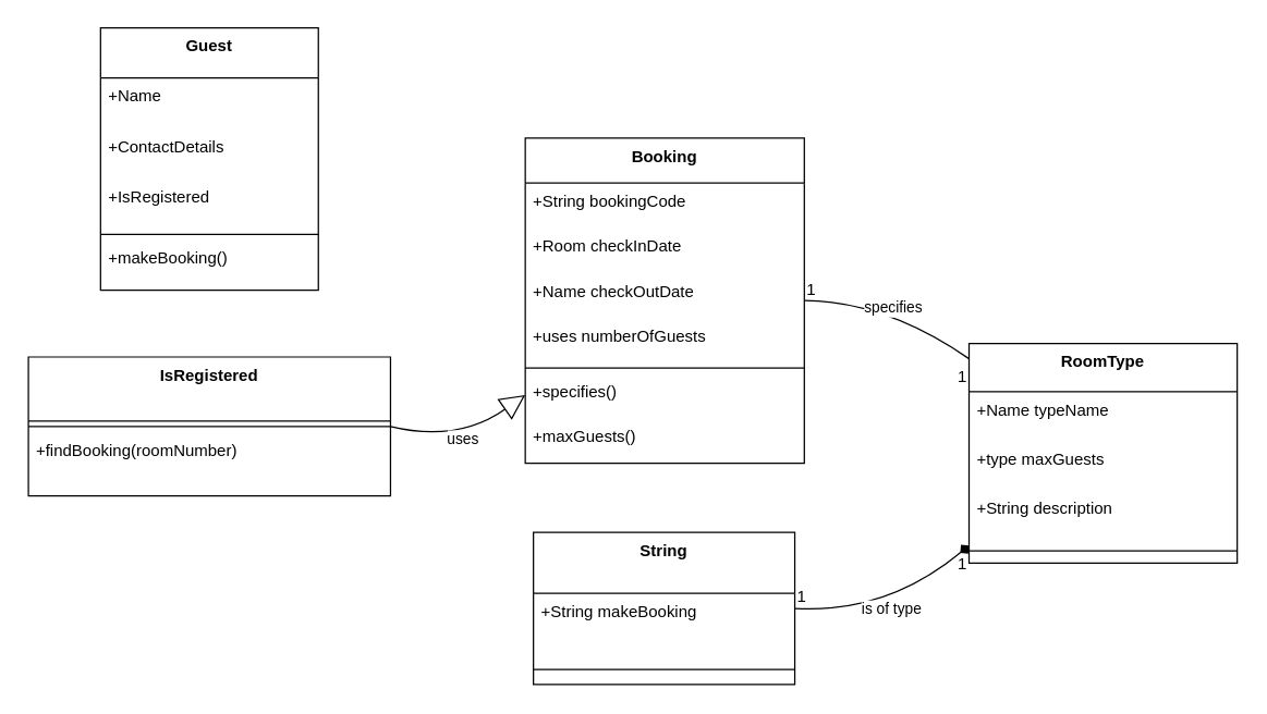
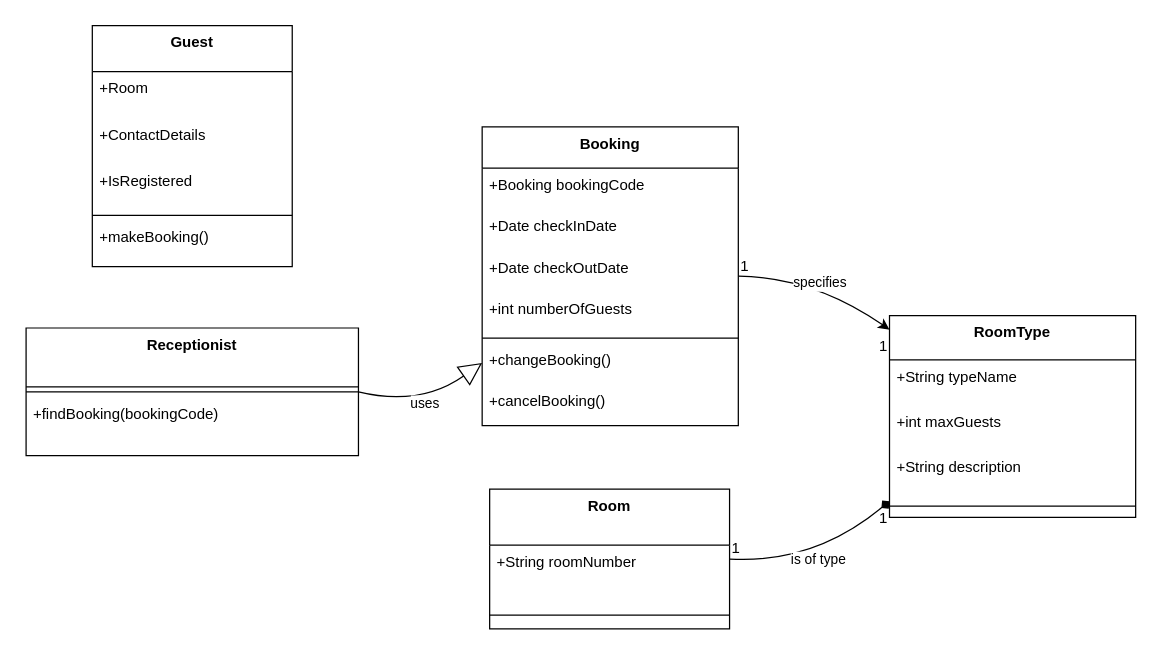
  <mxCell id="0" />
  <mxCell id="1" parent="0" />
  <mxCell id="2" value="Guest" style="swimlane;fontStyle=1;align=center;verticalAlign=top;childLayout=stackLayout;horizontal=1;startSize=36.8;horizontalStack=0;resizeParent=1;resizeParentMax=0;resizeLast=0;collapsible=0;marginBottom=0;" vertex="1" parent="1"><mxGeometry x="73" y="20" width="160" height="192.8" as="geometry" /></mxCell>
- <mxCell id="3" value="+Name" style="text;strokeColor=none;fillColor=none;align=left;verticalAlign=top;spacingLeft=4;spacingRight=4;overflow=hidden;rotatable=0;points=[[0,0.5],[1,0.5]];portConstraint=eastwest;" vertex="1" parent="2"><mxGeometry y="36.8" width="160" height="37" as="geometry" /></mxCell>
+ <mxCell id="3" value="+Room" style="text;strokeColor=none;fillColor=none;align=left;verticalAlign=top;spacingLeft=4;spacingRight=4;overflow=hidden;rotatable=0;points=[[0,0.5],[1,0.5]];portConstraint=eastwest;" vertex="1" parent="2"><mxGeometry y="36.8" width="160" height="37" as="geometry" /></mxCell>
  <mxCell id="4" value="+ContactDetails" style="text;strokeColor=none;fillColor=none;align=left;verticalAlign=top;spacingLeft=4;spacingRight=4;overflow=hidden;rotatable=0;points=[[0,0.5],[1,0.5]];portConstraint=eastwest;" vertex="1" parent="2"><mxGeometry y="73.8" width="160" height="37" as="geometry" /></mxCell>
  <mxCell id="5" value="+IsRegistered" style="text;strokeColor=none;fillColor=none;align=left;verticalAlign=top;spacingLeft=4;spacingRight=4;overflow=hidden;rotatable=0;points=[[0,0.5],[1,0.5]];portConstraint=eastwest;" vertex="1" parent="2"><mxGeometry y="110.8" width="160" height="37" as="geometry" /></mxCell>
  <mxCell id="6" style="line;strokeWidth=1;fillColor=none;align=left;verticalAlign=middle;spacingTop=-1;spacingLeft=3;spacingRight=3;rotatable=0;labelPosition=right;points=[];portConstraint=eastwest;strokeColor=inherit;" vertex="1" parent="2"><mxGeometry y="147.8" width="160" height="8" as="geometry" /></mxCell>
  <mxCell id="7" value="+makeBooking()" style="text;strokeColor=none;fillColor=none;align=left;verticalAlign=top;spacingLeft=4;spacingRight=4;overflow=hidden;rotatable=0;points=[[0,0.5],[1,0.5]];portConstraint=eastwest;" vertex="1" parent="2"><mxGeometry y="155.8" width="160" height="37" as="geometry" /></mxCell>
  <mxCell id="8" value="Booking" style="swimlane;fontStyle=1;align=center;verticalAlign=top;childLayout=stackLayout;horizontal=1;startSize=33.143;horizontalStack=0;resizeParent=1;resizeParentMax=0;resizeLast=0;collapsible=0;marginBottom=0;" vertex="1" parent="1"><mxGeometry x="385" y="101" width="205" height="239.143" as="geometry" /></mxCell>
- <mxCell id="9" value="+String bookingCode" style="text;strokeColor=none;fillColor=none;align=left;verticalAlign=top;spacingLeft=4;spacingRight=4;overflow=hidden;rotatable=0;points=[[0,0.5],[1,0.5]];portConstraint=eastwest;" vertex="1" parent="8"><mxGeometry y="33.143" width="205" height="33" as="geometry" /></mxCell>
- <mxCell id="10" value="+Room checkInDate" style="text;strokeColor=none;fillColor=none;align=left;verticalAlign=top;spacingLeft=4;spacingRight=4;overflow=hidden;rotatable=0;points=[[0,0.5],[1,0.5]];portConstraint=eastwest;" vertex="1" parent="8"><mxGeometry y="66.143" width="205" height="33" as="geometry" /></mxCell>
- <mxCell id="11" value="+Name checkOutDate" style="text;strokeColor=none;fillColor=none;align=left;verticalAlign=top;spacingLeft=4;spacingRight=4;overflow=hidden;rotatable=0;points=[[0,0.5],[1,0.5]];portConstraint=eastwest;" vertex="1" parent="8"><mxGeometry y="99.143" width="205" height="33" as="geometry" /></mxCell>
- <mxCell id="12" value="+uses numberOfGuests" style="text;strokeColor=none;fillColor=none;align=left;verticalAlign=top;spacingLeft=4;spacingRight=4;overflow=hidden;rotatable=0;points=[[0,0.5],[1,0.5]];portConstraint=eastwest;" vertex="1" parent="8"><mxGeometry y="132.143" width="205" height="33" as="geometry" /></mxCell>
+ <mxCell id="9" value="+Booking bookingCode" style="text;strokeColor=none;fillColor=none;align=left;verticalAlign=top;spacingLeft=4;spacingRight=4;overflow=hidden;rotatable=0;points=[[0,0.5],[1,0.5]];portConstraint=eastwest;" vertex="1" parent="8"><mxGeometry y="33.143" width="205" height="33" as="geometry" /></mxCell>
+ <mxCell id="10" value="+Date checkInDate" style="text;strokeColor=none;fillColor=none;align=left;verticalAlign=top;spacingLeft=4;spacingRight=4;overflow=hidden;rotatable=0;points=[[0,0.5],[1,0.5]];portConstraint=eastwest;" vertex="1" parent="8"><mxGeometry y="66.143" width="205" height="33" as="geometry" /></mxCell>
+ <mxCell id="11" value="+Date checkOutDate" style="text;strokeColor=none;fillColor=none;align=left;verticalAlign=top;spacingLeft=4;spacingRight=4;overflow=hidden;rotatable=0;points=[[0,0.5],[1,0.5]];portConstraint=eastwest;" vertex="1" parent="8"><mxGeometry y="99.143" width="205" height="33" as="geometry" /></mxCell>
+ <mxCell id="12" value="+int numberOfGuests" style="text;strokeColor=none;fillColor=none;align=left;verticalAlign=top;spacingLeft=4;spacingRight=4;overflow=hidden;rotatable=0;points=[[0,0.5],[1,0.5]];portConstraint=eastwest;" vertex="1" parent="8"><mxGeometry y="132.143" width="205" height="33" as="geometry" /></mxCell>
  <mxCell id="13" style="line;strokeWidth=1;fillColor=none;align=left;verticalAlign=middle;spacingTop=-1;spacingLeft=3;spacingRight=3;rotatable=0;labelPosition=right;points=[];portConstraint=eastwest;strokeColor=inherit;" vertex="1" parent="8"><mxGeometry y="165.143" width="205" height="8" as="geometry" /></mxCell>
- <mxCell id="14" value="+specifies()" style="text;strokeColor=none;fillColor=none;align=left;verticalAlign=top;spacingLeft=4;spacingRight=4;overflow=hidden;rotatable=0;points=[[0,0.5],[1,0.5]];portConstraint=eastwest;" vertex="1" parent="8"><mxGeometry y="173.143" width="205" height="33" as="geometry" /></mxCell>
- <mxCell id="15" value="+maxGuests()" style="text;strokeColor=none;fillColor=none;align=left;verticalAlign=top;spacingLeft=4;spacingRight=4;overflow=hidden;rotatable=0;points=[[0,0.5],[1,0.5]];portConstraint=eastwest;" vertex="1" parent="8"><mxGeometry y="206.143" width="205" height="33" as="geometry" /></mxCell>
+ <mxCell id="14" value="+changeBooking()" style="text;strokeColor=none;fillColor=none;align=left;verticalAlign=top;spacingLeft=4;spacingRight=4;overflow=hidden;rotatable=0;points=[[0,0.5],[1,0.5]];portConstraint=eastwest;" vertex="1" parent="8"><mxGeometry y="173.143" width="205" height="33" as="geometry" /></mxCell>
+ <mxCell id="15" value="+cancelBooking()" style="text;strokeColor=none;fillColor=none;align=left;verticalAlign=top;spacingLeft=4;spacingRight=4;overflow=hidden;rotatable=0;points=[[0,0.5],[1,0.5]];portConstraint=eastwest;" vertex="1" parent="8"><mxGeometry y="206.143" width="205" height="33" as="geometry" /></mxCell>
  <mxCell id="16" value="RoomType" style="swimlane;fontStyle=1;align=center;verticalAlign=top;childLayout=stackLayout;horizontal=1;startSize=35.556;horizontalStack=0;resizeParent=1;resizeParentMax=0;resizeLast=0;collapsible=0;marginBottom=0;" vertex="1" parent="1"><mxGeometry x="711" y="252" width="197" height="161.556" as="geometry" /></mxCell>
- <mxCell id="17" value="+Name typeName" style="text;strokeColor=none;fillColor=none;align=left;verticalAlign=top;spacingLeft=4;spacingRight=4;overflow=hidden;rotatable=0;points=[[0,0.5],[1,0.5]];portConstraint=eastwest;" vertex="1" parent="16"><mxGeometry y="35.556" width="197" height="36" as="geometry" /></mxCell>
- <mxCell id="18" value="+type maxGuests" style="text;strokeColor=none;fillColor=none;align=left;verticalAlign=top;spacingLeft=4;spacingRight=4;overflow=hidden;rotatable=0;points=[[0,0.5],[1,0.5]];portConstraint=eastwest;" vertex="1" parent="16"><mxGeometry y="71.556" width="197" height="36" as="geometry" /></mxCell>
+ <mxCell id="17" value="+String typeName" style="text;strokeColor=none;fillColor=none;align=left;verticalAlign=top;spacingLeft=4;spacingRight=4;overflow=hidden;rotatable=0;points=[[0,0.5],[1,0.5]];portConstraint=eastwest;" vertex="1" parent="16"><mxGeometry y="35.556" width="197" height="36" as="geometry" /></mxCell>
+ <mxCell id="18" value="+int maxGuests" style="text;strokeColor=none;fillColor=none;align=left;verticalAlign=top;spacingLeft=4;spacingRight=4;overflow=hidden;rotatable=0;points=[[0,0.5],[1,0.5]];portConstraint=eastwest;" vertex="1" parent="16"><mxGeometry y="71.556" width="197" height="36" as="geometry" /></mxCell>
  <mxCell id="19" value="+String description" style="text;strokeColor=none;fillColor=none;align=left;verticalAlign=top;spacingLeft=4;spacingRight=4;overflow=hidden;rotatable=0;points=[[0,0.5],[1,0.5]];portConstraint=eastwest;" vertex="1" parent="16"><mxGeometry y="107.556" width="197" height="36" as="geometry" /></mxCell>
  <mxCell id="20" style="line;strokeWidth=1;fillColor=none;align=left;verticalAlign=middle;spacingTop=-1;spacingLeft=3;spacingRight=3;rotatable=0;labelPosition=right;points=[];portConstraint=eastwest;strokeColor=inherit;" vertex="1" parent="16"><mxGeometry y="143.556" width="197" height="18" as="geometry" /></mxCell>
- <mxCell id="21" value="String" style="swimlane;fontStyle=1;align=center;verticalAlign=top;childLayout=stackLayout;horizontal=1;startSize=44.8;horizontalStack=0;resizeParent=1;resizeParentMax=0;resizeLast=0;collapsible=0;marginBottom=0;" vertex="1" parent="1"><mxGeometry x="391" y="391" width="192" height="111.8" as="geometry" /></mxCell>
- <mxCell id="22" value="+String makeBooking" style="text;strokeColor=none;fillColor=none;align=left;verticalAlign=top;spacingLeft=4;spacingRight=4;overflow=hidden;rotatable=0;points=[[0,0.5],[1,0.5]];portConstraint=eastwest;" vertex="1" parent="21"><mxGeometry y="44.8" width="192" height="45" as="geometry" /></mxCell>
+ <mxCell id="21" value="Room" style="swimlane;fontStyle=1;align=center;verticalAlign=top;childLayout=stackLayout;horizontal=1;startSize=44.8;horizontalStack=0;resizeParent=1;resizeParentMax=0;resizeLast=0;collapsible=0;marginBottom=0;" vertex="1" parent="1"><mxGeometry x="391" y="391" width="192" height="111.8" as="geometry" /></mxCell>
+ <mxCell id="22" value="+String roomNumber" style="text;strokeColor=none;fillColor=none;align=left;verticalAlign=top;spacingLeft=4;spacingRight=4;overflow=hidden;rotatable=0;points=[[0,0.5],[1,0.5]];portConstraint=eastwest;" vertex="1" parent="21"><mxGeometry y="44.8" width="192" height="45" as="geometry" /></mxCell>
  <mxCell id="23" style="line;strokeWidth=1;fillColor=none;align=left;verticalAlign=middle;spacingTop=-1;spacingLeft=3;spacingRight=3;rotatable=0;labelPosition=right;points=[];portConstraint=eastwest;strokeColor=inherit;" vertex="1" parent="21"><mxGeometry y="89.8" width="192" height="22" as="geometry" /></mxCell>
- <mxCell id="24" value="IsRegistered" style="swimlane;fontStyle=1;align=center;verticalAlign=top;childLayout=stackLayout;horizontal=1;startSize=47.2;horizontalStack=0;resizeParent=1;resizeParentMax=0;resizeLast=0;collapsible=0;marginBottom=0;" vertex="1" parent="1"><mxGeometry x="20" y="262" width="266" height="102.2" as="geometry" /></mxCell>
+ <mxCell id="24" value="Receptionist" style="swimlane;fontStyle=1;align=center;verticalAlign=top;childLayout=stackLayout;horizontal=1;startSize=47.2;horizontalStack=0;resizeParent=1;resizeParentMax=0;resizeLast=0;collapsible=0;marginBottom=0;" vertex="1" parent="1"><mxGeometry x="20" y="262" width="266" height="102.2" as="geometry" /></mxCell>
  <mxCell id="25" style="line;strokeWidth=1;fillColor=none;align=left;verticalAlign=middle;spacingTop=-1;spacingLeft=3;spacingRight=3;rotatable=0;labelPosition=right;points=[];portConstraint=eastwest;strokeColor=inherit;" vertex="1" parent="24"><mxGeometry y="47.2" width="266" height="8" as="geometry" /></mxCell>
- <mxCell id="26" value="+findBooking(roomNumber)" style="text;strokeColor=none;fillColor=none;align=left;verticalAlign=top;spacingLeft=4;spacingRight=4;overflow=hidden;rotatable=0;points=[[0,0.5],[1,0.5]];portConstraint=eastwest;" vertex="1" parent="24"><mxGeometry y="55.2" width="266" height="47" as="geometry" /></mxCell>
- <mxCell id="27" value="specifies" style="curved=1;startArrow=none;endArrow=none;exitX=1;exitY=0.5;entryX=0;entryY=0.07;rounded=0;" edge="1" parent="1" source="8" target="16"><mxGeometry relative="1" as="geometry"><Array as="points"><mxPoint x="650" y="221" /></Array></mxGeometry></mxCell>
+ <mxCell id="26" value="+findBooking(bookingCode)" style="text;strokeColor=none;fillColor=none;align=left;verticalAlign=top;spacingLeft=4;spacingRight=4;overflow=hidden;rotatable=0;points=[[0,0.5],[1,0.5]];portConstraint=eastwest;" vertex="1" parent="24"><mxGeometry y="55.2" width="266" height="47" as="geometry" /></mxCell>
+ <mxCell id="27" value="specifies" style="curved=1;startArrow=none;endArrow=classic;exitX=1;exitY=0.5;entryX=0;entryY=0.07;rounded=0;" edge="1" parent="1" source="8" target="16"><mxGeometry relative="1" as="geometry"><Array as="points"><mxPoint x="650" y="221" /></Array></mxGeometry></mxCell>
  <mxCell id="28" value="1" style="edgeLabel;resizable=0;labelBackgroundColor=none;fontSize=12;align=left;verticalAlign=bottom;" vertex="1" parent="27"><mxGeometry x="-1" relative="1" as="geometry" /></mxCell>
  <mxCell id="29" value="1" style="edgeLabel;resizable=0;labelBackgroundColor=none;fontSize=12;align=right;verticalAlign=top;" vertex="1" parent="27"><mxGeometry x="1" relative="1" as="geometry" /></mxCell>
  <mxCell id="30" value="is of type" style="curved=1;startArrow=none;endArrow=diamond;exitX=1;exitY=0.5;entryX=0;entryY=0.92;rounded=0;" edge="1" parent="1" source="21" target="16"><mxGeometry relative="1" as="geometry"><Array as="points"><mxPoint x="650" y="451" /></Array></mxGeometry></mxCell>
  <mxCell id="31" value="1" style="edgeLabel;resizable=0;labelBackgroundColor=none;fontSize=12;align=left;verticalAlign=bottom;" vertex="1" parent="30"><mxGeometry x="-1" relative="1" as="geometry" /></mxCell>
  <mxCell id="32" value="1" style="edgeLabel;resizable=0;labelBackgroundColor=none;fontSize=12;align=right;verticalAlign=top;" vertex="1" parent="30"><mxGeometry x="1" relative="1" as="geometry" /></mxCell>
  <mxCell id="33" value="uses" style="curved=1;startArrow=none;endArrow=block;endSize=16;endFill=0;exitX=1;exitY=0.5;entryX=0;entryY=0.79;rounded=0;" edge="1" parent="1" source="24" target="8"><mxGeometry relative="1" as="geometry"><Array as="points"><mxPoint x="335" y="325" /></Array></mxGeometry></mxCell>
